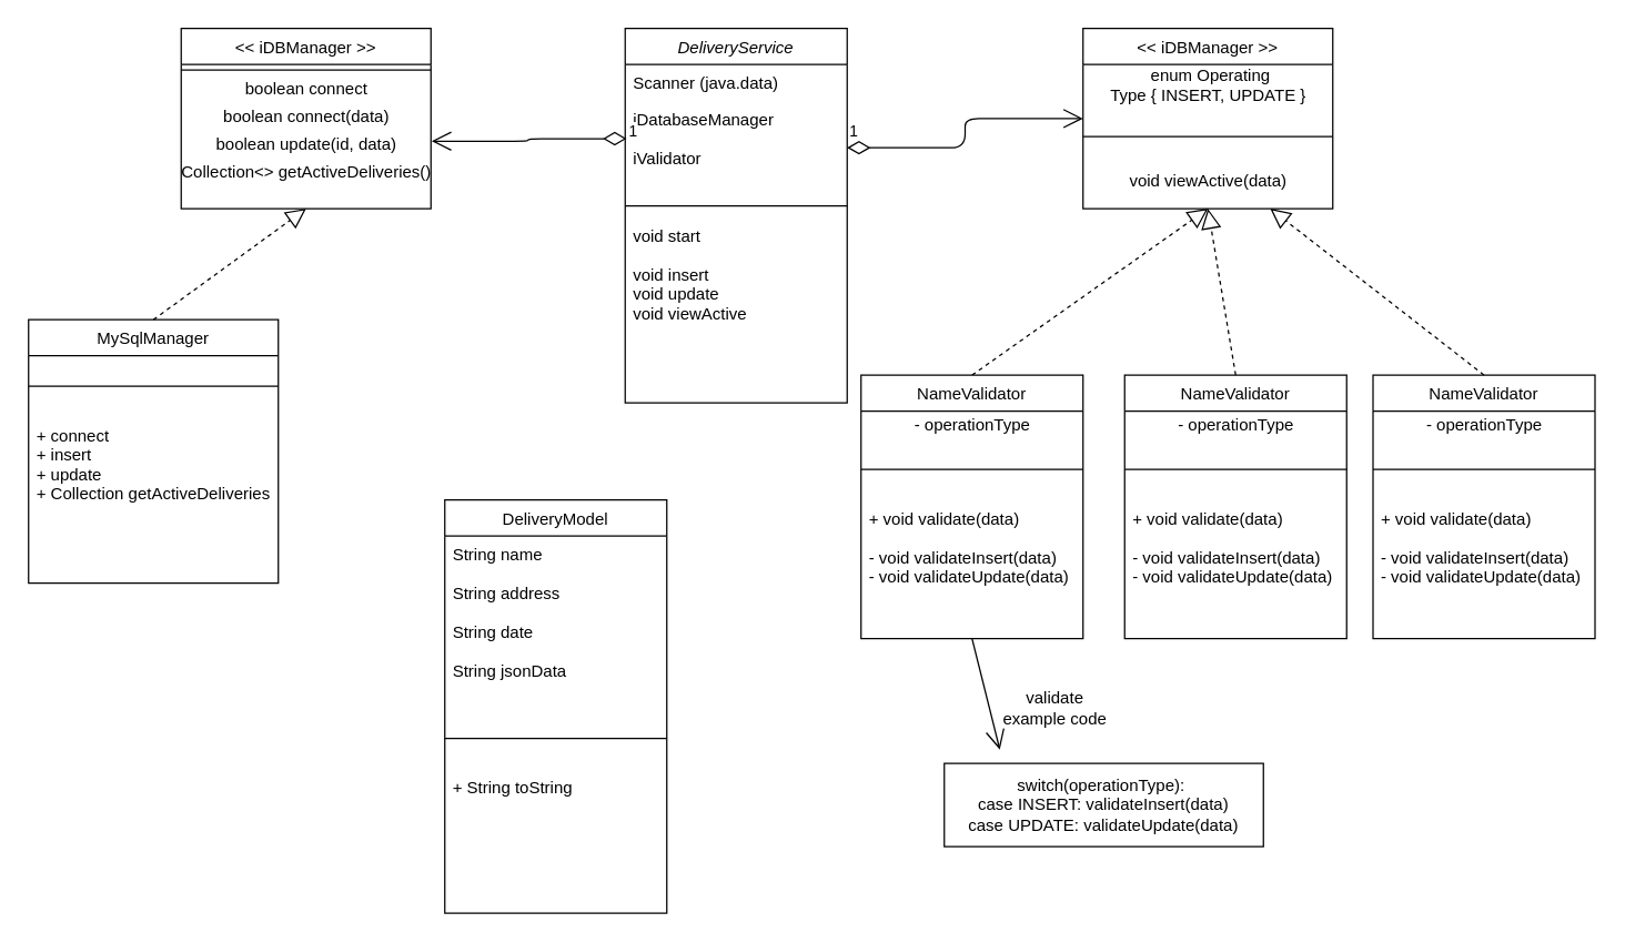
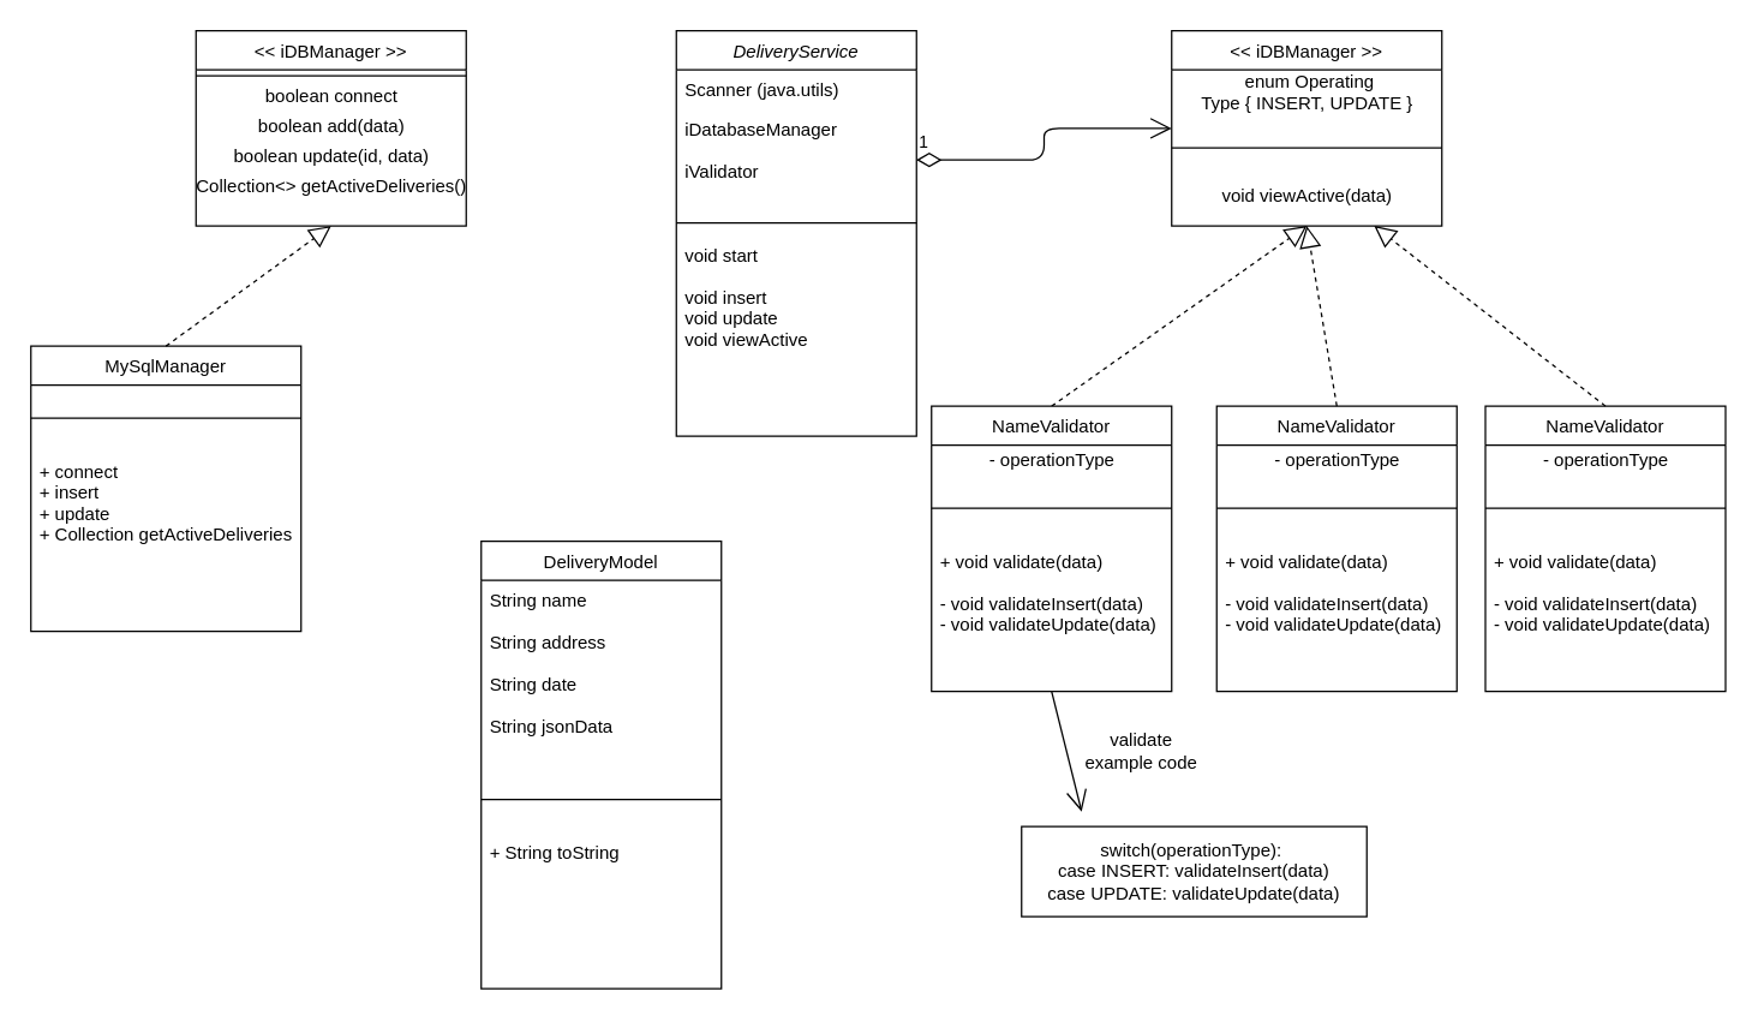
  <mxCell id="0" />
  <mxCell id="1" parent="0" />
  <mxCell id="2" value="" style="endArrow=block;dashed=1;endFill=0;endSize=12;html=1;entryX=0.5;entryY=1;entryDx=0;entryDy=0;exitX=0.5;exitY=0;exitDx=0;exitDy=0;" parent="1" source="19" target="14" edge="1"><mxGeometry width="160" relative="1" as="geometry"><mxPoint x="579.5" y="310" as="sourcePoint" /><mxPoint x="680" y="158" as="targetPoint" /></mxGeometry></mxCell>
  <mxCell id="3" value="DeliveryService" style="swimlane;fontStyle=2;align=center;verticalAlign=top;childLayout=stackLayout;horizontal=1;startSize=26;horizontalStack=0;resizeParent=1;resizeLast=0;collapsible=1;marginBottom=0;rounded=0;shadow=0;strokeWidth=1;" parent="1" vertex="1"><mxGeometry x="450" y="20" width="160" height="270" as="geometry"><mxRectangle x="230" y="140" width="160" height="26" as="alternateBounds" /></mxGeometry></mxCell>
- <mxCell id="4" value="Scanner (java.data)" style="text;align=left;verticalAlign=top;spacingLeft=4;spacingRight=4;overflow=hidden;rotatable=0;points=[[0,0.5],[1,0.5]];portConstraint=eastwest;" parent="3" vertex="1"><mxGeometry y="26" width="160" height="26" as="geometry" /></mxCell>
+ <mxCell id="4" value="Scanner (java.utils)" style="text;align=left;verticalAlign=top;spacingLeft=4;spacingRight=4;overflow=hidden;rotatable=0;points=[[0,0.5],[1,0.5]];portConstraint=eastwest;" parent="3" vertex="1"><mxGeometry y="26" width="160" height="26" as="geometry" /></mxCell>
  <mxCell id="5" value="iDatabaseManager&#10;&#10;iValidator&#10;&#10;" style="text;align=left;verticalAlign=top;spacingLeft=4;spacingRight=4;overflow=hidden;rotatable=0;points=[[0,0.5],[1,0.5]];portConstraint=eastwest;rounded=0;shadow=0;html=0;" parent="3" vertex="1"><mxGeometry y="52" width="160" height="68" as="geometry" /></mxCell>
  <mxCell id="6" value="" style="line;html=1;strokeWidth=1;align=left;verticalAlign=middle;spacingTop=-1;spacingLeft=3;spacingRight=3;rotatable=0;labelPosition=right;points=[];portConstraint=eastwest;" parent="3" vertex="1"><mxGeometry y="120" width="160" height="16" as="geometry" /></mxCell>
  <mxCell id="7" value="void start&#10;&#10;void insert&#10;void update&#10;void viewActive" style="text;align=left;verticalAlign=top;spacingLeft=4;spacingRight=4;overflow=hidden;rotatable=0;points=[[0,0.5],[1,0.5]];portConstraint=eastwest;" parent="3" vertex="1"><mxGeometry y="136" width="160" height="100" as="geometry" /></mxCell>
  <mxCell id="8" value="&lt;&lt; iDBManager &gt;&gt;" style="swimlane;fontStyle=0;align=center;verticalAlign=top;childLayout=stackLayout;horizontal=1;startSize=26;horizontalStack=0;resizeParent=1;resizeLast=0;collapsible=1;marginBottom=0;rounded=0;shadow=0;strokeWidth=1;" parent="1" vertex="1"><mxGeometry x="130" y="20" width="180" height="130" as="geometry"><mxRectangle x="550" y="140" width="160" height="26" as="alternateBounds" /></mxGeometry></mxCell>
  <mxCell id="9" value="" style="line;html=1;strokeWidth=1;align=left;verticalAlign=middle;spacingTop=-1;spacingLeft=3;spacingRight=3;rotatable=0;labelPosition=right;points=[];portConstraint=eastwest;" parent="8" vertex="1"><mxGeometry y="26" width="180" height="8" as="geometry" /></mxCell>
  <mxCell id="10" value="boolean connect&lt;br&gt;" style="text;html=1;align=center;verticalAlign=middle;resizable=0;points=[];autosize=1;" parent="8" vertex="1"><mxGeometry y="34" width="180" height="20" as="geometry" /></mxCell>
- <mxCell id="11" value="boolean connect(data)" style="text;html=1;align=center;verticalAlign=middle;resizable=0;points=[];autosize=1;" parent="8" vertex="1"><mxGeometry y="54" width="180" height="20" as="geometry" /></mxCell>
+ <mxCell id="11" value="boolean add(data)" style="text;html=1;align=center;verticalAlign=middle;resizable=0;points=[];autosize=1;" parent="8" vertex="1"><mxGeometry y="54" width="180" height="20" as="geometry" /></mxCell>
  <mxCell id="12" value="boolean update(id, data)" style="text;html=1;align=center;verticalAlign=middle;resizable=0;points=[];autosize=1;" parent="8" vertex="1"><mxGeometry y="74" width="180" height="20" as="geometry" /></mxCell>
  <mxCell id="13" value="Collection&amp;lt;&amp;gt; getActiveDeliveries()" style="text;html=1;align=center;verticalAlign=middle;resizable=0;points=[];autosize=1;" parent="8" vertex="1"><mxGeometry y="94" width="180" height="20" as="geometry" /></mxCell>
  <mxCell id="14" value="&lt;&lt; iDBManager &gt;&gt;" style="swimlane;fontStyle=0;align=center;verticalAlign=top;childLayout=stackLayout;horizontal=1;startSize=26;horizontalStack=0;resizeParent=1;resizeLast=0;collapsible=1;marginBottom=0;rounded=0;shadow=0;strokeWidth=1;" vertex="1" parent="1"><mxGeometry x="780" y="20" width="180" height="130" as="geometry"><mxRectangle x="550" y="140" width="160" height="26" as="alternateBounds" /></mxGeometry></mxCell>
  <mxCell id="15" value="&amp;nbsp;enum Operating&lt;br&gt;Type { INSERT, UPDATE }" style="text;html=1;align=center;verticalAlign=middle;resizable=0;points=[];autosize=1;" vertex="1" parent="14"><mxGeometry y="26" width="180" height="30" as="geometry" /></mxCell>
  <mxCell id="16" value="" style="line;html=1;strokeWidth=1;align=left;verticalAlign=middle;spacingTop=-1;spacingLeft=3;spacingRight=3;rotatable=0;labelPosition=right;points=[];portConstraint=eastwest;" vertex="1" parent="14"><mxGeometry y="56" width="180" height="44" as="geometry" /></mxCell>
  <mxCell id="17" value="void viewActive(data)" style="text;html=1;align=center;verticalAlign=middle;resizable=0;points=[];autosize=1;" vertex="1" parent="14"><mxGeometry y="100" width="180" height="20" as="geometry" /></mxCell>
- <mxCell id="18" value="1" style="endArrow=open;html=1;endSize=12;startArrow=diamondThin;startSize=14;startFill=0;edgeStyle=orthogonalEdgeStyle;align=left;verticalAlign=bottom;exitX=0.006;exitY=0.405;exitDx=0;exitDy=0;exitPerimeter=0;entryX=1.003;entryY=0.367;entryDx=0;entryDy=0;entryPerimeter=0;" edge="1" parent="1" source="5" target="12"><mxGeometry x="-1" y="3" relative="1" as="geometry"><mxPoint x="430" y="100" as="sourcePoint" /><mxPoint x="320" y="100" as="targetPoint" /></mxGeometry></mxCell>
  <mxCell id="19" value="NameValidator" style="swimlane;fontStyle=0;align=center;verticalAlign=top;childLayout=stackLayout;horizontal=1;startSize=26;horizontalStack=0;resizeParent=1;resizeLast=0;collapsible=1;marginBottom=0;rounded=0;shadow=0;strokeWidth=1;" parent="1" vertex="1"><mxGeometry x="620" y="270" width="160" height="190" as="geometry"><mxRectangle x="550" y="140" width="160" height="26" as="alternateBounds" /></mxGeometry></mxCell>
  <mxCell id="20" value="- operationType" style="text;html=1;align=center;verticalAlign=middle;resizable=0;points=[];autosize=1;" vertex="1" parent="19"><mxGeometry y="26" width="160" height="20" as="geometry" /></mxCell>
  <mxCell id="21" value="" style="line;html=1;strokeWidth=1;align=left;verticalAlign=middle;spacingTop=-1;spacingLeft=3;spacingRight=3;rotatable=0;labelPosition=right;points=[];portConstraint=eastwest;" parent="19" vertex="1"><mxGeometry y="46" width="160" height="44" as="geometry" /></mxCell>
  <mxCell id="22" value="+ void validate(data)&#10;&#10;- void validateInsert(data)&#10;- void validateUpdate(data)" style="text;align=left;verticalAlign=top;spacingLeft=4;spacingRight=4;overflow=hidden;rotatable=0;points=[[0,0.5],[1,0.5]];portConstraint=eastwest;" parent="19" vertex="1"><mxGeometry y="90" width="160" height="84" as="geometry" /></mxCell>
  <mxCell id="23" value="NameValidator" style="swimlane;fontStyle=0;align=center;verticalAlign=top;childLayout=stackLayout;horizontal=1;startSize=26;horizontalStack=0;resizeParent=1;resizeLast=0;collapsible=1;marginBottom=0;rounded=0;shadow=0;strokeWidth=1;" vertex="1" parent="1"><mxGeometry x="810" y="270" width="160" height="190" as="geometry"><mxRectangle x="550" y="140" width="160" height="26" as="alternateBounds" /></mxGeometry></mxCell>
  <mxCell id="24" value="- operationType" style="text;html=1;align=center;verticalAlign=middle;resizable=0;points=[];autosize=1;" vertex="1" parent="23"><mxGeometry y="26" width="160" height="20" as="geometry" /></mxCell>
  <mxCell id="25" value="" style="line;html=1;strokeWidth=1;align=left;verticalAlign=middle;spacingTop=-1;spacingLeft=3;spacingRight=3;rotatable=0;labelPosition=right;points=[];portConstraint=eastwest;" vertex="1" parent="23"><mxGeometry y="46" width="160" height="44" as="geometry" /></mxCell>
  <mxCell id="26" value="+ void validate(data)&#10;&#10;- void validateInsert(data)&#10;- void validateUpdate(data)" style="text;align=left;verticalAlign=top;spacingLeft=4;spacingRight=4;overflow=hidden;rotatable=0;points=[[0,0.5],[1,0.5]];portConstraint=eastwest;" vertex="1" parent="23"><mxGeometry y="90" width="160" height="84" as="geometry" /></mxCell>
  <mxCell id="27" value="NameValidator" style="swimlane;fontStyle=0;align=center;verticalAlign=top;childLayout=stackLayout;horizontal=1;startSize=26;horizontalStack=0;resizeParent=1;resizeLast=0;collapsible=1;marginBottom=0;rounded=0;shadow=0;strokeWidth=1;" vertex="1" parent="1"><mxGeometry x="989" y="270" width="160" height="190" as="geometry"><mxRectangle x="550" y="140" width="160" height="26" as="alternateBounds" /></mxGeometry></mxCell>
  <mxCell id="28" value="- operationType" style="text;html=1;align=center;verticalAlign=middle;resizable=0;points=[];autosize=1;" vertex="1" parent="27"><mxGeometry y="26" width="160" height="20" as="geometry" /></mxCell>
  <mxCell id="29" value="" style="line;html=1;strokeWidth=1;align=left;verticalAlign=middle;spacingTop=-1;spacingLeft=3;spacingRight=3;rotatable=0;labelPosition=right;points=[];portConstraint=eastwest;" vertex="1" parent="27"><mxGeometry y="46" width="160" height="44" as="geometry" /></mxCell>
  <mxCell id="30" value="+ void validate(data)&#10;&#10;- void validateInsert(data)&#10;- void validateUpdate(data)" style="text;align=left;verticalAlign=top;spacingLeft=4;spacingRight=4;overflow=hidden;rotatable=0;points=[[0,0.5],[1,0.5]];portConstraint=eastwest;" vertex="1" parent="27"><mxGeometry y="90" width="160" height="84" as="geometry" /></mxCell>
  <mxCell id="31" value="" style="endArrow=block;dashed=1;endFill=0;endSize=12;html=1;entryX=0.5;entryY=1;entryDx=0;entryDy=0;exitX=0.5;exitY=0;exitDx=0;exitDy=0;" edge="1" parent="1" source="23" target="14"><mxGeometry width="160" relative="1" as="geometry"><mxPoint x="710" y="280" as="sourcePoint" /><mxPoint x="870" y="160" as="targetPoint" /></mxGeometry></mxCell>
  <mxCell id="32" value="" style="endArrow=block;dashed=1;endFill=0;endSize=12;html=1;entryX=0.75;entryY=1;entryDx=0;entryDy=0;exitX=0.5;exitY=0;exitDx=0;exitDy=0;" edge="1" parent="1" source="27" target="14"><mxGeometry width="160" relative="1" as="geometry"><mxPoint x="720" y="290" as="sourcePoint" /><mxPoint x="880" y="170" as="targetPoint" /></mxGeometry></mxCell>
  <mxCell id="33" value="1" style="endArrow=open;html=1;endSize=12;startArrow=diamondThin;startSize=14;startFill=0;edgeStyle=orthogonalEdgeStyle;align=left;verticalAlign=bottom;exitX=1;exitY=0.5;exitDx=0;exitDy=0;entryX=0;entryY=0.5;entryDx=0;entryDy=0;" edge="1" parent="1" source="5" target="14"><mxGeometry x="-1" y="3" relative="1" as="geometry"><mxPoint x="620" y="100" as="sourcePoint" /><mxPoint x="780" y="100" as="targetPoint" /></mxGeometry></mxCell>
  <mxCell id="34" value="MySqlManager" style="swimlane;fontStyle=0;align=center;verticalAlign=top;childLayout=stackLayout;horizontal=1;startSize=26;horizontalStack=0;resizeParent=1;resizeLast=0;collapsible=1;marginBottom=0;rounded=0;shadow=0;strokeWidth=1;" vertex="1" parent="1"><mxGeometry x="20" y="230" width="180" height="190" as="geometry"><mxRectangle x="550" y="140" width="160" height="26" as="alternateBounds" /></mxGeometry></mxCell>
  <mxCell id="35" value="" style="line;html=1;strokeWidth=1;align=left;verticalAlign=middle;spacingTop=-1;spacingLeft=3;spacingRight=3;rotatable=0;labelPosition=right;points=[];portConstraint=eastwest;" vertex="1" parent="34"><mxGeometry y="26" width="180" height="44" as="geometry" /></mxCell>
  <mxCell id="36" value="+ connect&#10;+ insert&#10;+ update&#10;+ Collection getActiveDeliveries&#10;" style="text;align=left;verticalAlign=top;spacingLeft=4;spacingRight=4;overflow=hidden;rotatable=0;points=[[0,0.5],[1,0.5]];portConstraint=eastwest;" vertex="1" parent="34"><mxGeometry y="70" width="180" height="84" as="geometry" /></mxCell>
  <mxCell id="37" value="" style="endArrow=open;endFill=1;endSize=12;html=1;exitX=0.5;exitY=1;exitDx=0;exitDy=0;" edge="1" parent="1" source="19"><mxGeometry width="160" relative="1" as="geometry"><mxPoint x="650" y="520" as="sourcePoint" /><mxPoint x="720" y="540" as="targetPoint" /></mxGeometry></mxCell>
- <mxCell id="38" value="validate example code" style="text;html=1;strokeColor=none;fillColor=none;align=center;verticalAlign=middle;whiteSpace=wrap;rounded=0;" vertex="1" parent="1"><mxGeometry x="720" y="500" width="80" height="20" as="geometry" /></mxCell>
+ <mxCell id="38" value="validate example code" style="text;html=1;strokeColor=none;fillColor=none;align=center;verticalAlign=middle;whiteSpace=wrap;rounded=0;" vertex="1" parent="1"><mxGeometry x="720" y="490" width="80" height="20" as="geometry" /></mxCell>
  <mxCell id="39" value="switch(operationType):&amp;nbsp;&lt;br&gt;case INSERT: validateInsert(data)&lt;br&gt;case UPDATE: validateUpdate(data)" style="rounded=0;whiteSpace=wrap;html=1;" vertex="1" parent="1"><mxGeometry x="680" y="550" width="230" height="60" as="geometry" /></mxCell>
  <mxCell id="40" value="" style="endArrow=block;dashed=1;endFill=0;endSize=12;html=1;entryX=0.5;entryY=1;entryDx=0;entryDy=0;exitX=0.5;exitY=0;exitDx=0;exitDy=0;" edge="1" parent="1" source="34" target="8"><mxGeometry width="160" relative="1" as="geometry"><mxPoint x="235" y="270" as="sourcePoint" /><mxPoint x="405" y="150" as="targetPoint" /></mxGeometry></mxCell>
  <mxCell id="41" value="DeliveryModel" style="swimlane;fontStyle=0;align=center;verticalAlign=top;childLayout=stackLayout;horizontal=1;startSize=26;horizontalStack=0;resizeParent=1;resizeLast=0;collapsible=1;marginBottom=0;rounded=0;shadow=0;strokeWidth=1;" vertex="1" parent="1"><mxGeometry x="320" y="360" width="160" height="298" as="geometry"><mxRectangle x="550" y="140" width="160" height="26" as="alternateBounds" /></mxGeometry></mxCell>
  <mxCell id="42" value="String name&#10;&#10;String address&#10;&#10;String date&#10;&#10;String jsonData" style="text;align=left;verticalAlign=top;spacingLeft=4;spacingRight=4;overflow=hidden;rotatable=0;points=[[0,0.5],[1,0.5]];portConstraint=eastwest;" vertex="1" parent="41"><mxGeometry y="26" width="160" height="124" as="geometry" /></mxCell>
  <mxCell id="43" value="" style="line;html=1;strokeWidth=1;align=left;verticalAlign=middle;spacingTop=-1;spacingLeft=3;spacingRight=3;rotatable=0;labelPosition=right;points=[];portConstraint=eastwest;" vertex="1" parent="41"><mxGeometry y="150" width="160" height="44" as="geometry" /></mxCell>
  <mxCell id="44" value="+ String toString" style="text;align=left;verticalAlign=top;spacingLeft=4;spacingRight=4;overflow=hidden;rotatable=0;points=[[0,0.5],[1,0.5]];portConstraint=eastwest;" vertex="1" parent="41"><mxGeometry y="194" width="160" height="84" as="geometry" /></mxCell>
